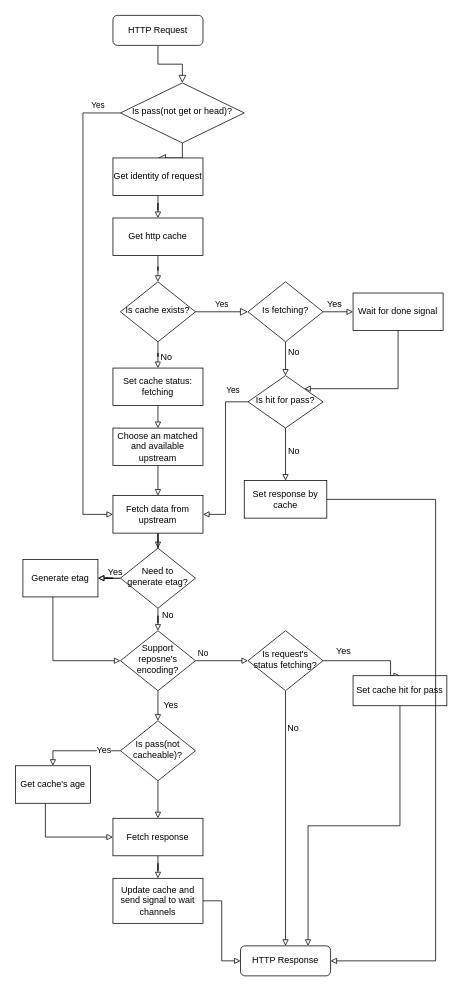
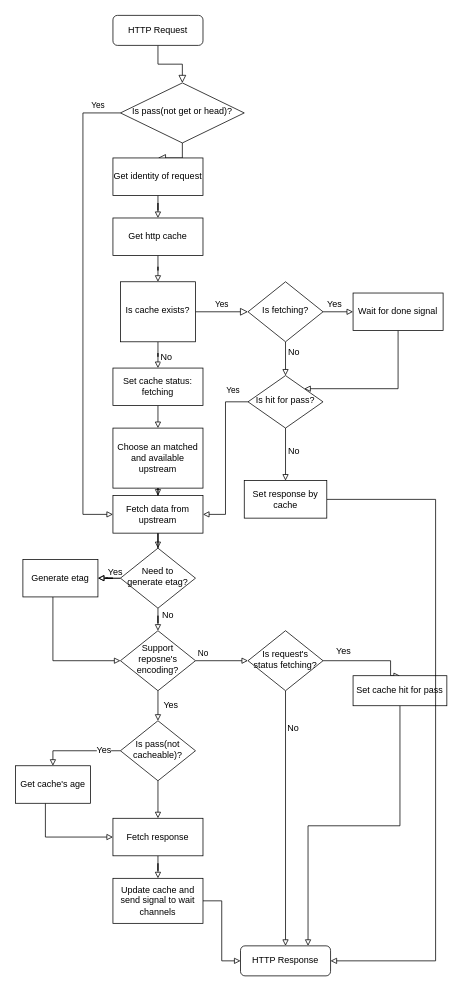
  <mxCell id="0" />
  <mxCell id="1" parent="0" />
  <mxCell id="2" value="" style="rounded=0;html=1;jettySize=auto;orthogonalLoop=1;fontSize=11;endArrow=block;endFill=0;endSize=8;strokeWidth=1;shadow=0;labelBackgroundColor=none;edgeStyle=orthogonalEdgeStyle;" parent="1" source="3" target="6" edge="1"><mxGeometry relative="1" as="geometry" /></mxCell>
  <mxCell id="3" value="HTTP Request" style="rounded=1;whiteSpace=wrap;html=1;fontSize=12;glass=0;strokeWidth=1;shadow=0;" parent="1" vertex="1"><mxGeometry x="150" y="20" width="120" height="40" as="geometry" /></mxCell>
  <mxCell id="4" value="No" style="rounded=0;html=1;jettySize=auto;orthogonalLoop=1;fontSize=11;endArrow=block;endFill=0;endSize=8;strokeWidth=1;shadow=0;labelBackgroundColor=none;edgeStyle=orthogonalEdgeStyle;entryX=0.5;entryY=0;entryDx=0;entryDy=0;" parent="1" source="6" target="13" edge="1"><mxGeometry y="20" relative="1" as="geometry"><mxPoint as="offset" /><mxPoint x="210" y="240" as="targetPoint" /></mxGeometry></mxCell>
  <mxCell id="5" value="Yes" style="edgeStyle=orthogonalEdgeStyle;rounded=0;orthogonalLoop=1;jettySize=auto;html=1;exitX=0;exitY=0.5;exitDx=0;exitDy=0;entryX=0;entryY=0.5;entryDx=0;entryDy=0;endArrow=block;endFill=0;" edge="1" parent="1" source="6" target="20"><mxGeometry x="-0.904" y="-10" relative="1" as="geometry"><Array as="points"><mxPoint x="110" y="150" /><mxPoint x="110" y="685" /></Array><mxPoint as="offset" /></mxGeometry></mxCell>
  <mxCell id="6" value="Is pass(not get or head)?" style="rhombus;whiteSpace=wrap;html=1;shadow=0;fontFamily=Helvetica;fontSize=12;align=center;strokeWidth=1;spacing=6;spacingTop=-4;" parent="1" vertex="1"><mxGeometry x="160" y="110" width="165" height="80" as="geometry" /></mxCell>
  <mxCell id="7" value="Yes" style="edgeStyle=orthogonalEdgeStyle;rounded=0;html=1;jettySize=auto;orthogonalLoop=1;fontSize=11;endArrow=block;endFill=0;endSize=8;strokeWidth=1;shadow=0;labelBackgroundColor=none;entryX=0;entryY=0.5;entryDx=0;entryDy=0;" parent="1" source="10" target="27" edge="1"><mxGeometry y="10" relative="1" as="geometry"><mxPoint as="offset" /><mxPoint x="330" y="430" as="targetPoint" /></mxGeometry></mxCell>
  <mxCell id="8" value="" style="edgeStyle=orthogonalEdgeStyle;rounded=0;orthogonalLoop=1;jettySize=auto;html=1;endArrow=block;endFill=0;" edge="1" parent="1" source="10" target="16"><mxGeometry relative="1" as="geometry" /></mxCell>
  <mxCell id="9" value="No" style="text;html=1;align=center;verticalAlign=middle;resizable=0;points=[];labelBackgroundColor=#ffffff;" vertex="1" connectable="0" parent="8"><mxGeometry x="0.32" y="-1" relative="1" as="geometry"><mxPoint x="11" as="offset" /></mxGeometry></mxCell>
- <mxCell id="10" value="Is cache exists?" style="rhombus;whiteSpace=wrap;html=1;shadow=0;fontFamily=Helvetica;fontSize=12;align=center;strokeWidth=1;spacing=6;spacingTop=-4;" parent="1" vertex="1"><mxGeometry x="160" y="375" width="100" height="80" as="geometry" /></mxCell>
+ <mxCell id="10" value="Is cache exists?" style="whiteSpace=wrap;html=1;shadow=0;fontFamily=Helvetica;fontSize=12;align=center;strokeWidth=1;spacing=6;spacingTop=-4;rounded=0;" parent="1" vertex="1"><mxGeometry x="160" y="375" width="100" height="80" as="geometry" /></mxCell>
  <mxCell id="11" value="HTTP Response" style="rounded=1;whiteSpace=wrap;html=1;fontSize=12;glass=0;strokeWidth=1;shadow=0;" parent="1" vertex="1"><mxGeometry x="320" y="1260" width="120" height="40" as="geometry" /></mxCell>
  <mxCell id="12" value="" style="edgeStyle=orthogonalEdgeStyle;rounded=0;orthogonalLoop=1;jettySize=auto;html=1;endArrow=block;endFill=0;" edge="1" parent="1" source="13" target="29"><mxGeometry relative="1" as="geometry" /></mxCell>
  <mxCell id="13" value="Get identity of request" style="rounded=0;whiteSpace=wrap;html=1;" vertex="1" parent="1"><mxGeometry x="150" y="210" width="120" height="50" as="geometry" /></mxCell>
  <mxCell id="14" style="edgeStyle=orthogonalEdgeStyle;rounded=0;orthogonalLoop=1;jettySize=auto;html=1;exitX=0.5;exitY=1;exitDx=0;exitDy=0;" edge="1" parent="1" source="10" target="10"><mxGeometry relative="1" as="geometry" /></mxCell>
  <mxCell id="15" style="edgeStyle=orthogonalEdgeStyle;rounded=0;orthogonalLoop=1;jettySize=auto;html=1;exitX=0.5;exitY=1;exitDx=0;exitDy=0;entryX=0.5;entryY=0;entryDx=0;entryDy=0;endArrow=block;endFill=0;" edge="1" parent="1" source="16" target="18"><mxGeometry relative="1" as="geometry" /></mxCell>
  <mxCell id="16" value="Set cache status: fetching" style="rounded=0;whiteSpace=wrap;html=1;" vertex="1" parent="1"><mxGeometry x="150" y="490" width="120" height="50" as="geometry" /></mxCell>
  <mxCell id="17" value="" style="edgeStyle=orthogonalEdgeStyle;rounded=0;orthogonalLoop=1;jettySize=auto;html=1;endArrow=block;endFill=0;" edge="1" parent="1" source="18" target="20"><mxGeometry relative="1" as="geometry" /></mxCell>
- <mxCell id="18" value="Choose an matched and available upstream" style="rounded=0;whiteSpace=wrap;html=1;" vertex="1" parent="1"><mxGeometry x="150" y="570" width="120" height="50" as="geometry" /></mxCell>
+ <mxCell id="18" value="Choose an matched and available upstream" style="rounded=0;whiteSpace=wrap;html=1;" vertex="1" parent="1"><mxGeometry x="150" y="570" width="120" height="80" as="geometry" /></mxCell>
  <mxCell id="19" style="edgeStyle=orthogonalEdgeStyle;rounded=0;orthogonalLoop=1;jettySize=auto;html=1;exitX=0.5;exitY=1;exitDx=0;exitDy=0;endArrow=block;endFill=0;" edge="1" parent="1" source="20" target="42"><mxGeometry relative="1" as="geometry" /></mxCell>
  <mxCell id="20" value="Fetch data from upstream" style="rounded=0;whiteSpace=wrap;html=1;" vertex="1" parent="1"><mxGeometry x="150" y="660" width="120" height="50" as="geometry" /></mxCell>
  <mxCell id="21" style="edgeStyle=orthogonalEdgeStyle;rounded=0;orthogonalLoop=1;jettySize=auto;html=1;entryX=0;entryY=0.5;entryDx=0;entryDy=0;endArrow=block;endFill=0;" edge="1" parent="1" source="22" target="11"><mxGeometry relative="1" as="geometry" /></mxCell>
  <mxCell id="22" value="Update cache and send signal to wait channels" style="rounded=0;whiteSpace=wrap;html=1;" vertex="1" parent="1"><mxGeometry x="150" y="1170" width="120" height="60" as="geometry" /></mxCell>
  <mxCell id="23" value="" style="edgeStyle=orthogonalEdgeStyle;rounded=0;orthogonalLoop=1;jettySize=auto;html=1;endArrow=block;endFill=0;" edge="1" parent="1" source="27" target="31"><mxGeometry relative="1" as="geometry" /></mxCell>
  <mxCell id="24" value="Yes" style="text;html=1;align=center;verticalAlign=middle;resizable=0;points=[];labelBackgroundColor=#ffffff;" vertex="1" connectable="0" parent="23"><mxGeometry x="-0.3" y="1" relative="1" as="geometry"><mxPoint y="-10" as="offset" /></mxGeometry></mxCell>
  <mxCell id="25" style="edgeStyle=orthogonalEdgeStyle;rounded=0;orthogonalLoop=1;jettySize=auto;html=1;endArrow=block;endFill=0;" edge="1" parent="1" source="27" target="36"><mxGeometry relative="1" as="geometry" /></mxCell>
  <mxCell id="26" value="No" style="text;html=1;align=center;verticalAlign=middle;resizable=0;points=[];labelBackgroundColor=#ffffff;" vertex="1" connectable="0" parent="25"><mxGeometry x="-0.422" y="-4" relative="1" as="geometry"><mxPoint x="14" as="offset" /></mxGeometry></mxCell>
  <mxCell id="27" value="Is fetching?" style="rhombus;whiteSpace=wrap;html=1;shadow=0;fontFamily=Helvetica;fontSize=12;align=center;strokeWidth=1;spacing=6;spacingTop=-4;" vertex="1" parent="1"><mxGeometry x="330" y="375" width="100" height="80" as="geometry" /></mxCell>
  <mxCell id="28" value="" style="edgeStyle=orthogonalEdgeStyle;rounded=0;orthogonalLoop=1;jettySize=auto;html=1;endArrow=block;endFill=0;" edge="1" parent="1" source="29" target="10"><mxGeometry relative="1" as="geometry" /></mxCell>
  <mxCell id="29" value="Get http cache" style="rounded=0;whiteSpace=wrap;html=1;" vertex="1" parent="1"><mxGeometry x="150" y="290" width="120" height="50" as="geometry" /></mxCell>
  <mxCell id="30" style="edgeStyle=orthogonalEdgeStyle;rounded=0;orthogonalLoop=1;jettySize=auto;html=1;entryX=1;entryY=0;entryDx=0;entryDy=0;endArrow=block;endFill=0;" edge="1" parent="1" source="31" target="36"><mxGeometry relative="1" as="geometry"><Array as="points"><mxPoint x="530" y="518" /></Array></mxGeometry></mxCell>
  <mxCell id="31" value="Wait for done signal" style="rounded=0;whiteSpace=wrap;html=1;" vertex="1" parent="1"><mxGeometry x="470" y="390" width="120" height="50" as="geometry" /></mxCell>
  <mxCell id="32" value="Yes" style="edgeStyle=orthogonalEdgeStyle;rounded=0;orthogonalLoop=1;jettySize=auto;html=1;exitX=0;exitY=0.5;exitDx=0;exitDy=0;entryX=1;entryY=0.5;entryDx=0;entryDy=0;endArrow=block;endFill=0;" edge="1" parent="1" source="36" target="20"><mxGeometry x="-0.809" y="-15" relative="1" as="geometry"><mxPoint as="offset" /></mxGeometry></mxCell>
  <mxCell id="33" style="edgeStyle=orthogonalEdgeStyle;rounded=0;orthogonalLoop=1;jettySize=auto;html=1;endArrow=block;endFill=0;" edge="1" parent="1" source="36" target="57"><mxGeometry relative="1" as="geometry"><mxPoint x="380" y="620" as="targetPoint" /></mxGeometry></mxCell>
  <mxCell id="34" value="No" style="text;html=1;align=center;verticalAlign=middle;resizable=0;points=[];labelBackgroundColor=#ffffff;" vertex="1" connectable="0" parent="33"><mxGeometry x="-0.588" relative="1" as="geometry"><mxPoint x="10" y="-48" as="offset" /></mxGeometry></mxCell>
  <mxCell id="35" value="No" style="text;html=1;align=center;verticalAlign=middle;resizable=0;points=[];labelBackgroundColor=#ffffff;" vertex="1" connectable="0" parent="33"><mxGeometry x="-0.04" y="3" relative="1" as="geometry"><mxPoint x="7" y="-4" as="offset" /></mxGeometry></mxCell>
  <mxCell id="36" value="Is hit for pass?" style="rhombus;whiteSpace=wrap;html=1;shadow=0;fontFamily=Helvetica;fontSize=12;align=center;strokeWidth=1;spacing=6;spacingTop=-4;" vertex="1" parent="1"><mxGeometry x="330" y="500" width="100" height="70" as="geometry" /></mxCell>
  <mxCell id="37" value="" style="edgeStyle=orthogonalEdgeStyle;rounded=0;orthogonalLoop=1;jettySize=auto;html=1;endArrow=block;endFill=0;" edge="1" parent="1" source="42" target="44"><mxGeometry relative="1" as="geometry" /></mxCell>
  <mxCell id="38" value="Yes" style="text;html=1;align=center;verticalAlign=middle;resizable=0;points=[];labelBackgroundColor=#ffffff;" vertex="1" connectable="0" parent="37"><mxGeometry x="0.2" y="-3" relative="1" as="geometry"><mxPoint x="2" y="-6" as="offset" /></mxGeometry></mxCell>
  <mxCell id="39" value="" style="edgeStyle=orthogonalEdgeStyle;rounded=0;orthogonalLoop=1;jettySize=auto;html=1;endArrow=block;endFill=0;" edge="1" parent="1" source="42" target="44"><mxGeometry relative="1" as="geometry" /></mxCell>
  <mxCell id="40" value="" style="edgeStyle=orthogonalEdgeStyle;rounded=0;orthogonalLoop=1;jettySize=auto;html=1;endArrow=block;endFill=0;" edge="1" parent="1" source="42" target="48"><mxGeometry relative="1" as="geometry" /></mxCell>
  <mxCell id="41" value="No" style="text;html=1;align=center;verticalAlign=middle;resizable=0;points=[];labelBackgroundColor=#ffffff;" vertex="1" connectable="0" parent="40"><mxGeometry x="0.48" y="3" relative="1" as="geometry"><mxPoint x="9" y="-8" as="offset" /></mxGeometry></mxCell>
  <mxCell id="42" value="Need to generate etag?" style="rhombus;whiteSpace=wrap;html=1;shadow=0;fontFamily=Helvetica;fontSize=12;align=center;strokeWidth=1;spacing=6;spacingTop=-4;" vertex="1" parent="1"><mxGeometry x="160" y="730" width="100" height="80" as="geometry" /></mxCell>
  <mxCell id="43" style="edgeStyle=orthogonalEdgeStyle;rounded=0;orthogonalLoop=1;jettySize=auto;html=1;entryX=0;entryY=0.5;entryDx=0;entryDy=0;endArrow=block;endFill=0;" edge="1" parent="1" source="44" target="48"><mxGeometry relative="1" as="geometry"><Array as="points"><mxPoint x="70" y="880" /></Array></mxGeometry></mxCell>
  <mxCell id="44" value="Generate etag" style="rounded=0;whiteSpace=wrap;html=1;" vertex="1" parent="1"><mxGeometry x="30" y="745" width="100" height="50" as="geometry" /></mxCell>
  <mxCell id="45" value="No" style="edgeStyle=orthogonalEdgeStyle;rounded=0;orthogonalLoop=1;jettySize=auto;html=1;exitX=1;exitY=0.5;exitDx=0;exitDy=0;entryX=0;entryY=0.5;entryDx=0;entryDy=0;endArrow=block;endFill=0;" edge="1" parent="1"><mxGeometry x="-0.714" y="10" relative="1" as="geometry"><mxPoint x="260" y="880" as="sourcePoint" /><mxPoint x="330" y="880" as="targetPoint" /><mxPoint as="offset" /></mxGeometry></mxCell>
  <mxCell id="46" style="edgeStyle=orthogonalEdgeStyle;rounded=0;orthogonalLoop=1;jettySize=auto;html=1;exitX=0.5;exitY=1;exitDx=0;exitDy=0;endArrow=block;endFill=0;" edge="1" parent="1" source="48" target="61"><mxGeometry relative="1" as="geometry" /></mxCell>
  <mxCell id="47" value="Yes" style="text;html=1;align=center;verticalAlign=middle;resizable=0;points=[];labelBackgroundColor=#ffffff;" vertex="1" connectable="0" parent="46"><mxGeometry x="-0.05" y="-1" relative="1" as="geometry"><mxPoint x="17" as="offset" /></mxGeometry></mxCell>
  <mxCell id="48" value="Support reposne's encoding?" style="rhombus;whiteSpace=wrap;html=1;shadow=0;fontFamily=Helvetica;fontSize=12;align=center;strokeWidth=1;spacing=6;spacingTop=-4;" vertex="1" parent="1"><mxGeometry x="160" y="840" width="100" height="80" as="geometry" /></mxCell>
  <mxCell id="49" style="edgeStyle=orthogonalEdgeStyle;rounded=0;orthogonalLoop=1;jettySize=auto;html=1;exitX=0.5;exitY=1;exitDx=0;exitDy=0;endArrow=block;endFill=0;" edge="1" parent="1" source="53" target="11"><mxGeometry relative="1" as="geometry"><mxPoint x="380" y="1000" as="targetPoint" /></mxGeometry></mxCell>
  <mxCell id="50" value="No" style="text;html=1;align=center;verticalAlign=middle;resizable=0;points=[];labelBackgroundColor=#ffffff;" vertex="1" connectable="0" parent="49"><mxGeometry x="-0.65" y="3" relative="1" as="geometry"><mxPoint x="6" y="-10" as="offset" /></mxGeometry></mxCell>
  <mxCell id="51" style="edgeStyle=orthogonalEdgeStyle;rounded=0;orthogonalLoop=1;jettySize=auto;html=1;exitX=1;exitY=0.5;exitDx=0;exitDy=0;entryX=0.5;entryY=0;entryDx=0;entryDy=0;endArrow=block;endFill=0;" edge="1" parent="1" source="53" target="55"><mxGeometry relative="1" as="geometry"><Array as="points"><mxPoint x="520" y="880" /></Array></mxGeometry></mxCell>
  <mxCell id="52" value="Yes" style="text;html=1;align=center;verticalAlign=middle;resizable=0;points=[];labelBackgroundColor=#ffffff;" vertex="1" connectable="0" parent="51"><mxGeometry x="-0.582" relative="1" as="geometry"><mxPoint y="-13" as="offset" /></mxGeometry></mxCell>
  <mxCell id="53" value="Is request's status fetching?" style="rhombus;whiteSpace=wrap;html=1;shadow=0;fontFamily=Helvetica;fontSize=12;align=center;strokeWidth=1;spacing=6;spacingTop=-4;" vertex="1" parent="1"><mxGeometry x="330" y="840" width="100" height="80" as="geometry" /></mxCell>
  <mxCell id="54" style="edgeStyle=orthogonalEdgeStyle;rounded=0;orthogonalLoop=1;jettySize=auto;html=1;entryX=0.75;entryY=0;entryDx=0;entryDy=0;endArrow=block;endFill=0;exitX=0.5;exitY=1;exitDx=0;exitDy=0;" edge="1" parent="1" source="55" target="11"><mxGeometry relative="1" as="geometry" /></mxCell>
  <mxCell id="55" value="Set cache hit for pass" style="rounded=0;whiteSpace=wrap;html=1;" vertex="1" parent="1"><mxGeometry x="470" y="900" width="125" height="40" as="geometry" /></mxCell>
  <mxCell id="56" style="edgeStyle=orthogonalEdgeStyle;rounded=0;orthogonalLoop=1;jettySize=auto;html=1;exitX=1;exitY=0.5;exitDx=0;exitDy=0;endArrow=block;endFill=0;entryX=1;entryY=0.5;entryDx=0;entryDy=0;" edge="1" parent="1" source="57" target="11"><mxGeometry relative="1" as="geometry"><mxPoint x="590" y="1280" as="targetPoint" /><Array as="points"><mxPoint x="580" y="665" /><mxPoint x="580" y="1280" /></Array></mxGeometry></mxCell>
  <mxCell id="57" value="Set response by cache" style="rounded=0;whiteSpace=wrap;html=1;" vertex="1" parent="1"><mxGeometry x="325" y="640" width="110" height="50" as="geometry" /></mxCell>
  <mxCell id="58" style="edgeStyle=orthogonalEdgeStyle;rounded=0;orthogonalLoop=1;jettySize=auto;html=1;endArrow=block;endFill=0;entryX=0.5;entryY=0;entryDx=0;entryDy=0;" edge="1" parent="1" source="61" target="63"><mxGeometry relative="1" as="geometry" /></mxCell>
  <mxCell id="59" value="Yes" style="text;html=1;align=center;verticalAlign=middle;resizable=0;points=[];labelBackgroundColor=#ffffff;" vertex="1" connectable="0" parent="58"><mxGeometry x="-0.2" y="-1" relative="1" as="geometry"><mxPoint x="21" as="offset" /></mxGeometry></mxCell>
  <mxCell id="60" style="edgeStyle=orthogonalEdgeStyle;rounded=0;orthogonalLoop=1;jettySize=auto;html=1;entryX=0.5;entryY=0;entryDx=0;entryDy=0;endArrow=block;endFill=0;" edge="1" parent="1" source="61" target="65"><mxGeometry relative="1" as="geometry" /></mxCell>
  <mxCell id="61" value="Is pass(not cacheable)?" style="rhombus;whiteSpace=wrap;html=1;shadow=0;fontFamily=Helvetica;fontSize=12;align=center;strokeWidth=1;spacing=6;spacingTop=-4;" vertex="1" parent="1"><mxGeometry x="160" y="960" width="100" height="80" as="geometry" /></mxCell>
  <mxCell id="62" style="edgeStyle=orthogonalEdgeStyle;rounded=0;orthogonalLoop=1;jettySize=auto;html=1;entryX=0;entryY=0.5;entryDx=0;entryDy=0;endArrow=block;endFill=0;" edge="1" parent="1" source="63" target="65"><mxGeometry relative="1" as="geometry"><Array as="points"><mxPoint x="60" y="1115" /></Array></mxGeometry></mxCell>
  <mxCell id="63" value="Get cache's age" style="rounded=0;whiteSpace=wrap;html=1;" vertex="1" parent="1"><mxGeometry x="20" y="1020" width="100" height="50" as="geometry" /></mxCell>
  <mxCell id="64" style="edgeStyle=orthogonalEdgeStyle;rounded=0;orthogonalLoop=1;jettySize=auto;html=1;endArrow=block;endFill=0;" edge="1" parent="1" source="65" target="22"><mxGeometry relative="1" as="geometry" /></mxCell>
  <mxCell id="65" value="Fetch response" style="rounded=0;whiteSpace=wrap;html=1;" vertex="1" parent="1"><mxGeometry x="150" y="1090" width="120" height="50" as="geometry" /></mxCell>
